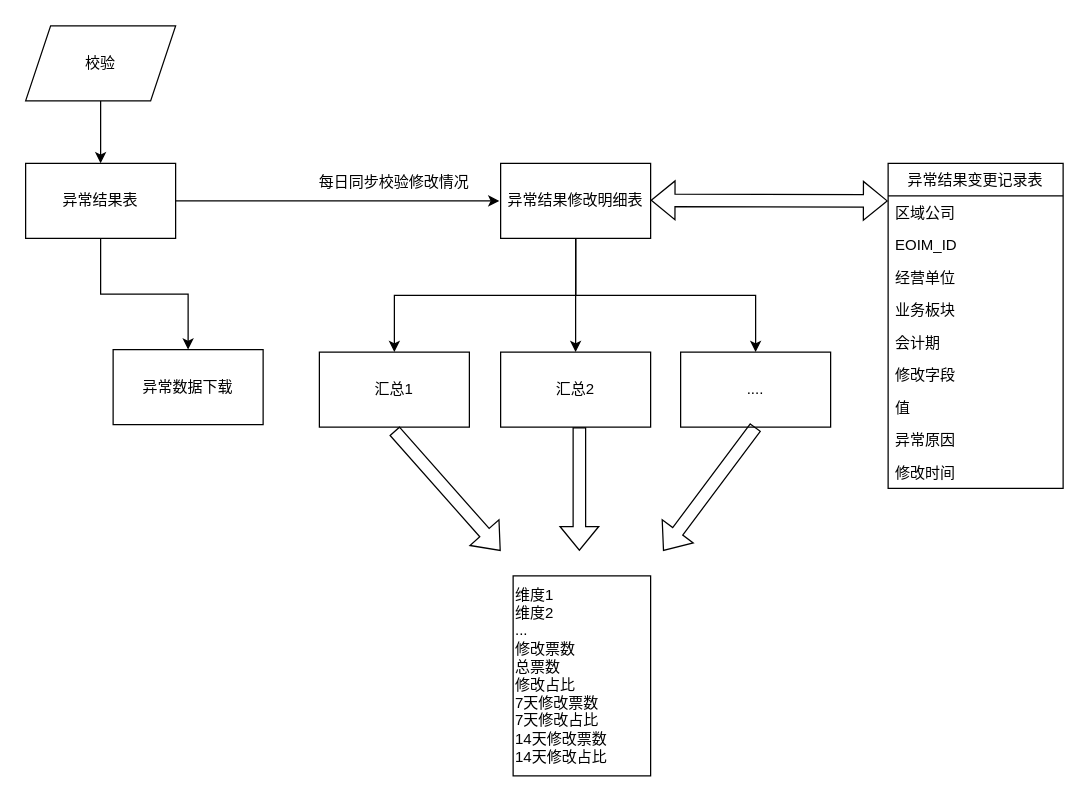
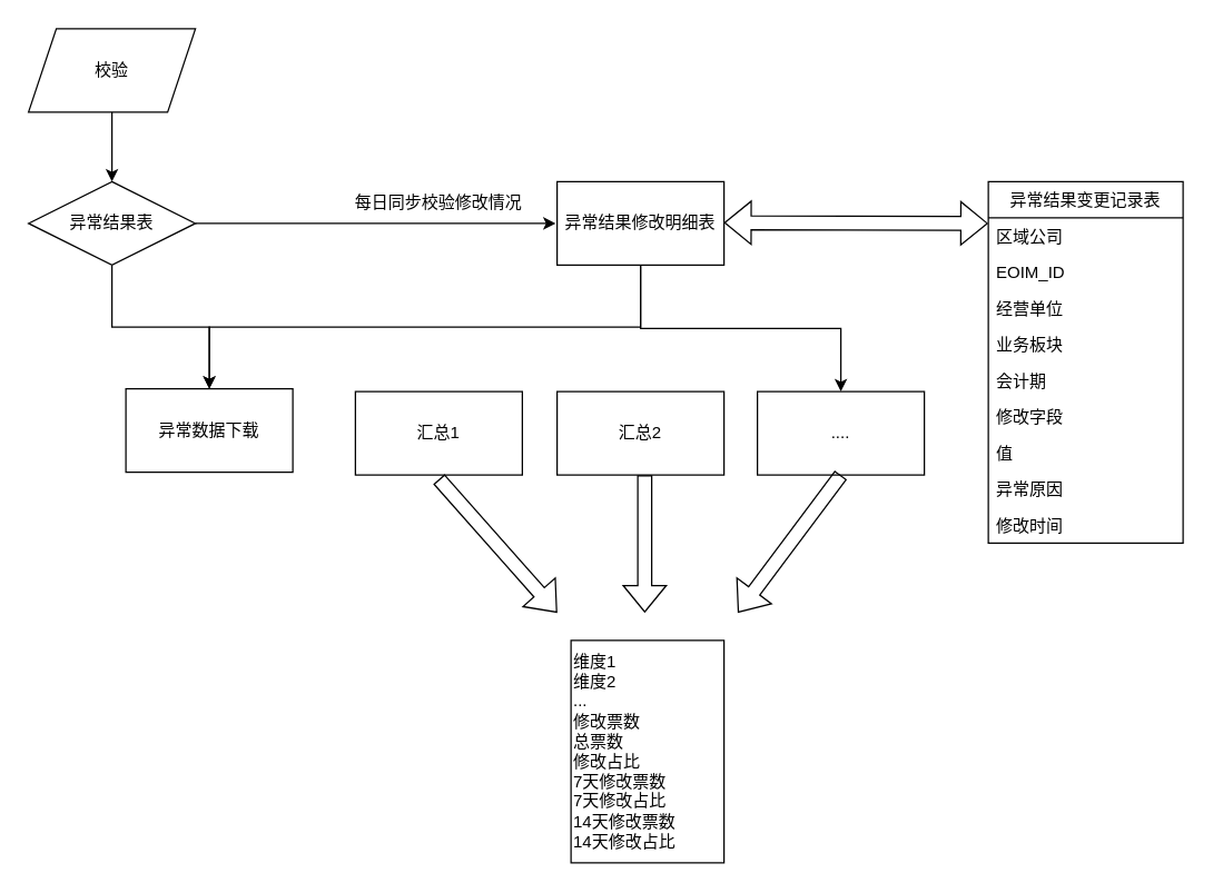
  <mxCell id="0" />
  <mxCell id="1" parent="0" />
  <mxCell id="2" style="edgeStyle=orthogonalEdgeStyle;rounded=0;orthogonalLoop=1;jettySize=auto;html=1;" edge="1" parent="1" source="3" target="6"><mxGeometry relative="1" as="geometry" /></mxCell>
  <mxCell id="3" value="校验" style="shape=parallelogram;perimeter=parallelogramPerimeter;whiteSpace=wrap;html=1;fixedSize=1;" vertex="1" parent="1"><mxGeometry x="20" y="20" width="120" height="60" as="geometry" /></mxCell>
  <mxCell id="4" style="edgeStyle=orthogonalEdgeStyle;rounded=0;orthogonalLoop=1;jettySize=auto;html=1;entryX=0.5;entryY=0;entryDx=0;entryDy=0;" edge="1" parent="1" source="6" target="7"><mxGeometry relative="1" as="geometry" /></mxCell>
  <mxCell id="5" style="edgeStyle=orthogonalEdgeStyle;rounded=0;orthogonalLoop=1;jettySize=auto;html=1;" edge="1" parent="1" source="6"><mxGeometry relative="1" as="geometry"><mxPoint x="399" y="160" as="targetPoint" /></mxGeometry></mxCell>
- <mxCell id="6" value="异常结果表" style="rounded=0;whiteSpace=wrap;html=1;" vertex="1" parent="1"><mxGeometry x="20" y="130" width="120" height="60" as="geometry" /></mxCell>
+ <mxCell id="6" value="异常结果表" style="rhombus;whiteSpace=wrap;html=1;" vertex="1" parent="1"><mxGeometry x="20" y="130" width="120" height="60" as="geometry" /></mxCell>
  <mxCell id="7" value="异常数据下载" style="rounded=0;whiteSpace=wrap;html=1;" vertex="1" parent="1"><mxGeometry x="90" y="279" width="120" height="60" as="geometry" /></mxCell>
  <mxCell id="8" value="每日同步校验修改情况" style="text;html=1;strokeColor=none;fillColor=none;align=center;verticalAlign=middle;whiteSpace=wrap;rounded=0;" vertex="1" parent="1"><mxGeometry x="220" y="130" width="190" height="30" as="geometry" /></mxCell>
  <mxCell id="9" value="" style="shape=flexArrow;endArrow=classic;startArrow=classic;html=1;rounded=0;entryX=-0.002;entryY=0.154;entryDx=0;entryDy=0;entryPerimeter=0;" edge="1" parent="1" target="19"><mxGeometry width="100" height="100" relative="1" as="geometry"><mxPoint x="520" y="159.5" as="sourcePoint" /><mxPoint x="690" y="160" as="targetPoint" /></mxGeometry></mxCell>
- <mxCell id="10" style="edgeStyle=orthogonalEdgeStyle;rounded=0;orthogonalLoop=1;jettySize=auto;html=1;exitX=0.5;exitY=1;exitDx=0;exitDy=0;" edge="1" parent="1" source="13" target="16"><mxGeometry relative="1" as="geometry" /></mxCell>
- <mxCell id="11" style="edgeStyle=orthogonalEdgeStyle;rounded=0;orthogonalLoop=1;jettySize=auto;html=1;exitX=0.5;exitY=1;exitDx=0;exitDy=0;" edge="1" parent="1" source="13" target="15"><mxGeometry relative="1" as="geometry" /></mxCell>
+ <mxCell id="11" style="edgeStyle=orthogonalEdgeStyle;rounded=0;orthogonalLoop=1;jettySize=auto;html=1;exitX=0.5;exitY=1;exitDx=0;exitDy=0;" edge="1" parent="1" source="13" target="7"><mxGeometry relative="1" as="geometry" /></mxCell>
  <mxCell id="12" style="edgeStyle=orthogonalEdgeStyle;rounded=0;orthogonalLoop=1;jettySize=auto;html=1;exitX=0.5;exitY=1;exitDx=0;exitDy=0;entryX=0.5;entryY=0;entryDx=0;entryDy=0;" edge="1" parent="1" source="13" target="17"><mxGeometry relative="1" as="geometry" /></mxCell>
  <mxCell id="13" value="异常结果修改明细表" style="rounded=0;whiteSpace=wrap;html=1;" vertex="1" parent="1"><mxGeometry x="400" y="130" width="120" height="60" as="geometry" /></mxCell>
  <mxCell id="14" value="维度1&lt;br&gt;维度2&lt;br&gt;...&lt;br&gt;修改票数&lt;br&gt;总票数&lt;br&gt;修改占比&lt;br&gt;7天修改票数&lt;br&gt;7天修改占比&lt;br&gt;14天修改票数&lt;br&gt;14天修改占比" style="rounded=0;whiteSpace=wrap;html=1;align=left;" vertex="1" parent="1"><mxGeometry x="410" y="460" width="110" height="160" as="geometry" /></mxCell>
  <mxCell id="15" value="汇总1" style="rounded=0;whiteSpace=wrap;html=1;" vertex="1" parent="1"><mxGeometry x="255" y="281" width="120" height="60" as="geometry" /></mxCell>
  <mxCell id="16" value="汇总2" style="rounded=0;whiteSpace=wrap;html=1;" vertex="1" parent="1"><mxGeometry x="400" y="281" width="120" height="60" as="geometry" /></mxCell>
  <mxCell id="17" value="...." style="rounded=0;whiteSpace=wrap;html=1;" vertex="1" parent="1"><mxGeometry x="544" y="281" width="120" height="60" as="geometry" /></mxCell>
  <mxCell id="18" value="异常结果变更记录表" style="swimlane;fontStyle=0;childLayout=stackLayout;horizontal=1;startSize=26;fillColor=none;horizontalStack=0;resizeParent=1;resizeParentMax=0;resizeLast=0;collapsible=1;marginBottom=0;" vertex="1" parent="1"><mxGeometry x="710" y="130" width="140" height="260" as="geometry" /></mxCell>
  <mxCell id="19" value="区域公司" style="text;strokeColor=none;fillColor=none;align=left;verticalAlign=top;spacingLeft=4;spacingRight=4;overflow=hidden;rotatable=0;points=[[0,0.5],[1,0.5]];portConstraint=eastwest;" vertex="1" parent="18"><mxGeometry y="26" width="140" height="26" as="geometry" /></mxCell>
  <mxCell id="20" value="EOIM_ID" style="text;strokeColor=none;fillColor=none;align=left;verticalAlign=top;spacingLeft=4;spacingRight=4;overflow=hidden;rotatable=0;points=[[0,0.5],[1,0.5]];portConstraint=eastwest;" vertex="1" parent="18"><mxGeometry y="52" width="140" height="26" as="geometry" /></mxCell>
  <mxCell id="21" value="经营单位" style="text;strokeColor=none;fillColor=none;align=left;verticalAlign=top;spacingLeft=4;spacingRight=4;overflow=hidden;rotatable=0;points=[[0,0.5],[1,0.5]];portConstraint=eastwest;" vertex="1" parent="18"><mxGeometry y="78" width="140" height="26" as="geometry" /></mxCell>
  <mxCell id="22" value="业务板块" style="text;strokeColor=none;fillColor=none;align=left;verticalAlign=top;spacingLeft=4;spacingRight=4;overflow=hidden;rotatable=0;points=[[0,0.5],[1,0.5]];portConstraint=eastwest;" vertex="1" parent="18"><mxGeometry y="104" width="140" height="26" as="geometry" /></mxCell>
  <mxCell id="23" value="会计期" style="text;strokeColor=none;fillColor=none;align=left;verticalAlign=top;spacingLeft=4;spacingRight=4;overflow=hidden;rotatable=0;points=[[0,0.5],[1,0.5]];portConstraint=eastwest;" vertex="1" parent="18"><mxGeometry y="130" width="140" height="26" as="geometry" /></mxCell>
  <mxCell id="24" value="修改字段" style="text;strokeColor=none;fillColor=none;align=left;verticalAlign=top;spacingLeft=4;spacingRight=4;overflow=hidden;rotatable=0;points=[[0,0.5],[1,0.5]];portConstraint=eastwest;" vertex="1" parent="18"><mxGeometry y="156" width="140" height="26" as="geometry" /></mxCell>
  <mxCell id="25" value="值" style="text;strokeColor=none;fillColor=none;align=left;verticalAlign=top;spacingLeft=4;spacingRight=4;overflow=hidden;rotatable=0;points=[[0,0.5],[1,0.5]];portConstraint=eastwest;" vertex="1" parent="18"><mxGeometry y="182" width="140" height="26" as="geometry" /></mxCell>
  <mxCell id="26" value="异常原因" style="text;strokeColor=none;fillColor=none;align=left;verticalAlign=top;spacingLeft=4;spacingRight=4;overflow=hidden;rotatable=0;points=[[0,0.5],[1,0.5]];portConstraint=eastwest;" vertex="1" parent="18"><mxGeometry y="208" width="140" height="26" as="geometry" /></mxCell>
  <mxCell id="27" value="修改时间" style="text;strokeColor=none;fillColor=none;align=left;verticalAlign=top;spacingLeft=4;spacingRight=4;overflow=hidden;rotatable=0;points=[[0,0.5],[1,0.5]];portConstraint=eastwest;" vertex="1" parent="18"><mxGeometry y="234" width="140" height="26" as="geometry" /></mxCell>
  <mxCell id="28" value="" style="shape=flexArrow;endArrow=classic;html=1;rounded=0;" edge="1" parent="1"><mxGeometry width="50" height="50" relative="1" as="geometry"><mxPoint x="315" y="344" as="sourcePoint" /><mxPoint x="400" y="440" as="targetPoint" /></mxGeometry></mxCell>
  <mxCell id="29" value="" style="shape=flexArrow;endArrow=classic;html=1;rounded=0;" edge="1" parent="1"><mxGeometry width="50" height="50" relative="1" as="geometry"><mxPoint x="463" y="341" as="sourcePoint" /><mxPoint x="463" y="440" as="targetPoint" /></mxGeometry></mxCell>
  <mxCell id="30" value="" style="shape=flexArrow;endArrow=classic;html=1;rounded=0;" edge="1" parent="1"><mxGeometry width="50" height="50" relative="1" as="geometry"><mxPoint x="604" y="341" as="sourcePoint" /><mxPoint x="530" y="440" as="targetPoint" /></mxGeometry></mxCell>
